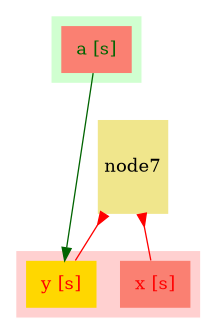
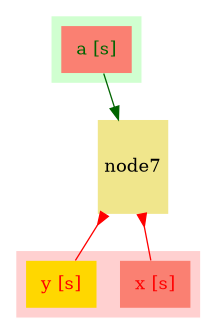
  digraph {
    rankdir=TB
    node [fillcolor=salmon fontcolor=red shape=none style=filled]
    edge [arrowhead=none arrowtail=inv color=red dir=both]
    n1 [label="x [s]"]
    n2 [fillcolor=gold label="y [s]"]
    n3 [fontcolor=darkgreen label="a [s]"]
    n4 [fillcolor=khaki fixedsize=true height=1.0 label=node7 fontcolor=""]
    subgraph cluster_1 {
      bgcolor="#FFd0d0"
      color=white
      shape=plaintext
      n1
      n2
    }
    subgraph cluster_2 {
      bgcolor="#d0FFd0"
      color=white
      shape=plaintext
      n3
    }
-   n3 -> n2 [arrowhead=normal arrowtail=none color=darkgreen]
+   n3 -> n4 [arrowhead=normal arrowtail=none color=darkgreen]
    n4 -> n1
    n4 -> n2
  }
